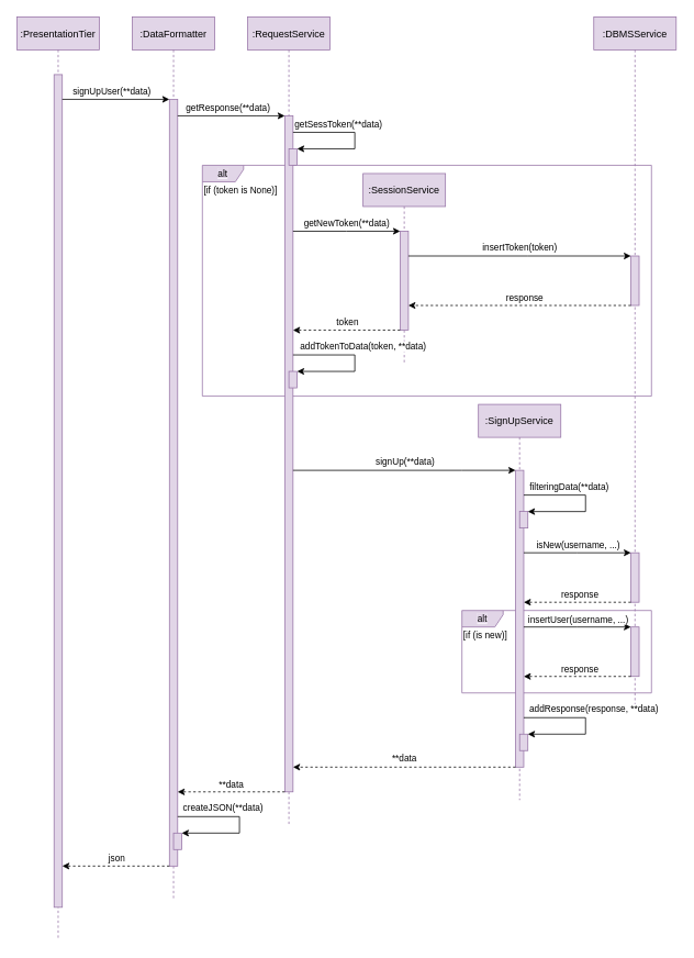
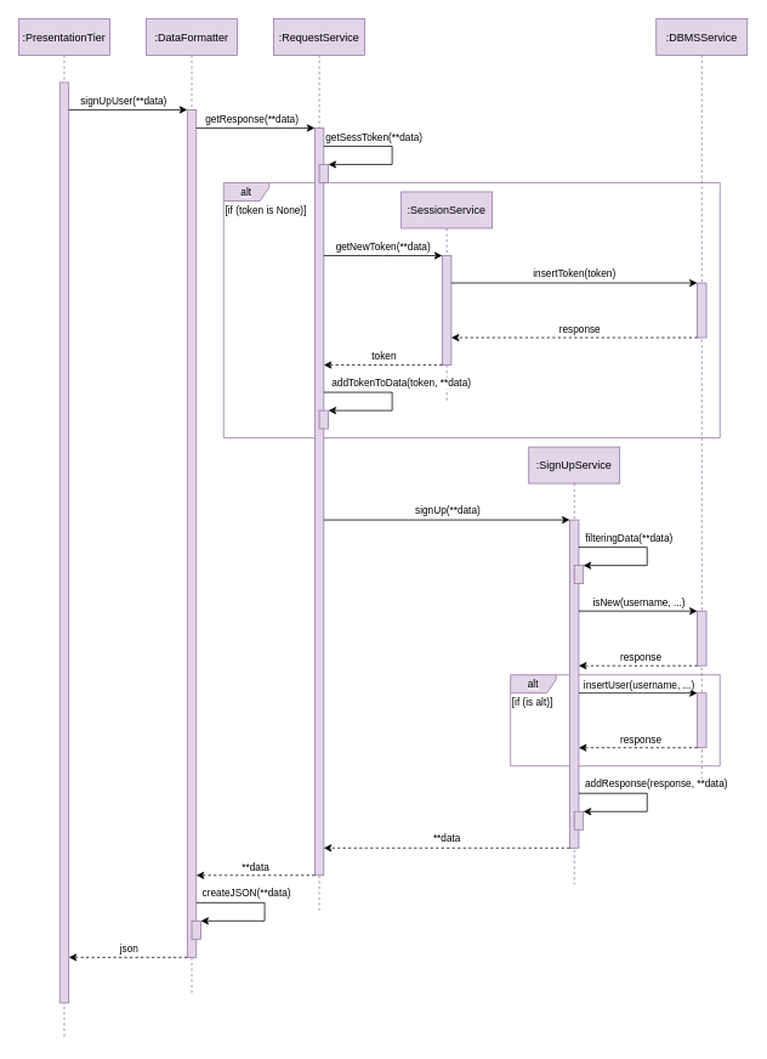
  <mxCell id="0" />
  <mxCell id="1" parent="0" />
  <mxCell id="2" value="&lt;span style=&quot;background-color: rgb(225 , 213 , 231)&quot;&gt;alt&lt;/span&gt;" style="shape=umlFrame;whiteSpace=wrap;html=1;labelBackgroundColor=#ffffff;fillColor=#e1d5e7;fontSize=11;width=50;height=20;strokeColor=#9673a6;" parent="1" vertex="1"><mxGeometry x="560" y="740" width="230" height="100" as="geometry" /></mxCell>
  <mxCell id="3" value="&lt;span style=&quot;background-color: rgb(225 , 213 , 231)&quot;&gt;alt&lt;/span&gt;" style="shape=umlFrame;whiteSpace=wrap;html=1;labelBackgroundColor=#ffffff;fillColor=#e1d5e7;fontSize=11;width=50;height=20;strokeColor=#9673a6;" parent="1" vertex="1"><mxGeometry x="245" y="200" width="545" height="280" as="geometry" /></mxCell>
  <mxCell id="4" value=":PresentationTier" style="shape=umlLifeline;perimeter=lifelinePerimeter;container=1;collapsible=0;recursiveResize=0;rounded=0;shadow=0;strokeWidth=1;fillColor=#e1d5e7;strokeColor=#9673a6;" parent="1" vertex="1"><mxGeometry x="20" y="20" width="100" height="1120" as="geometry" /></mxCell>
  <mxCell id="5" value="" style="points=[];perimeter=orthogonalPerimeter;rounded=0;shadow=0;strokeWidth=1;fillColor=#e1d5e7;strokeColor=#9673a6;" parent="4" vertex="1"><mxGeometry x="45" y="70" width="10" height="1010" as="geometry" /></mxCell>
  <mxCell id="6" value=":DataFormatter" style="shape=umlLifeline;perimeter=lifelinePerimeter;container=1;collapsible=0;recursiveResize=0;rounded=0;shadow=0;strokeWidth=1;fillColor=#e1d5e7;strokeColor=#9673a6;" parent="1" vertex="1"><mxGeometry x="160" y="20" width="100" height="1070" as="geometry" /></mxCell>
  <mxCell id="7" value="" style="points=[];perimeter=orthogonalPerimeter;rounded=0;shadow=0;strokeWidth=1;fillColor=#e1d5e7;strokeColor=#9673a6;" parent="6" vertex="1"><mxGeometry x="45" y="100" width="10" height="930" as="geometry" /></mxCell>
  <mxCell id="8" value=":RequestService" style="shape=umlLifeline;perimeter=lifelinePerimeter;container=1;collapsible=0;recursiveResize=0;rounded=0;shadow=0;strokeWidth=1;fillColor=#e1d5e7;strokeColor=#9673a6;" parent="1" vertex="1"><mxGeometry x="300" y="20" width="100" height="980" as="geometry" /></mxCell>
  <mxCell id="9" value="" style="points=[];perimeter=orthogonalPerimeter;rounded=0;shadow=0;strokeWidth=1;fillColor=#e1d5e7;strokeColor=#9673a6;" parent="8" vertex="1"><mxGeometry x="45" y="120" width="10" height="820" as="geometry" /></mxCell>
  <mxCell id="10" value=":SessionService" style="shape=umlLifeline;perimeter=lifelinePerimeter;container=1;collapsible=0;recursiveResize=0;rounded=0;shadow=0;strokeWidth=1;fillColor=#e1d5e7;strokeColor=#9673a6;" parent="1" vertex="1"><mxGeometry x="440" y="210" width="100" height="230" as="geometry" /></mxCell>
  <mxCell id="11" value="" style="points=[];perimeter=orthogonalPerimeter;rounded=0;shadow=0;strokeWidth=1;fillColor=#e1d5e7;strokeColor=#9673a6;" parent="10" vertex="1"><mxGeometry x="45" y="70" width="10" height="120" as="geometry" /></mxCell>
  <mxCell id="12" value=":SignUpService" style="shape=umlLifeline;perimeter=lifelinePerimeter;container=1;collapsible=0;recursiveResize=0;rounded=0;shadow=0;strokeWidth=1;fillColor=#e1d5e7;strokeColor=#9673a6;" parent="1" vertex="1"><mxGeometry x="580" y="490" width="100" height="480" as="geometry" /></mxCell>
  <mxCell id="13" value="" style="points=[];perimeter=orthogonalPerimeter;rounded=0;shadow=0;strokeWidth=1;fillColor=#e1d5e7;strokeColor=#9673a6;" parent="12" vertex="1"><mxGeometry x="45" y="80" width="10" height="360" as="geometry" /></mxCell>
  <mxCell id="14" value=":DBMSService" style="shape=umlLifeline;perimeter=lifelinePerimeter;container=1;collapsible=0;recursiveResize=0;rounded=0;shadow=0;strokeWidth=1;fillColor=#e1d5e7;strokeColor=#9673a6;" parent="1" vertex="1"><mxGeometry x="720" y="20" width="100" height="840" as="geometry" /></mxCell>
  <mxCell id="15" value="" style="points=[];perimeter=orthogonalPerimeter;rounded=0;shadow=0;strokeWidth=1;fillColor=#e1d5e7;strokeColor=#9673a6;" parent="14" vertex="1"><mxGeometry x="45" y="290" width="10" height="60" as="geometry" /></mxCell>
  <mxCell id="16" value="" style="points=[];perimeter=orthogonalPerimeter;rounded=0;shadow=0;strokeWidth=1;fillColor=#e1d5e7;strokeColor=#9673a6;" parent="14" vertex="1"><mxGeometry x="45" y="650" width="10" height="60" as="geometry" /></mxCell>
  <mxCell id="17" value="" style="points=[];perimeter=orthogonalPerimeter;rounded=0;shadow=0;strokeWidth=1;fillColor=#e1d5e7;strokeColor=#9673a6;" parent="14" vertex="1"><mxGeometry x="45" y="740" width="10" height="60" as="geometry" /></mxCell>
  <mxCell id="18" style="edgeStyle=orthogonalEdgeStyle;rounded=0;orthogonalLoop=1;jettySize=auto;html=1;fontSize=11;" parent="14" target="17" edge="1"><mxGeometry relative="1" as="geometry"><mxPoint x="-85" y="740" as="sourcePoint" /><Array as="points"><mxPoint x="-20" y="740" /><mxPoint x="-20" y="740" /></Array></mxGeometry></mxCell>
  <mxCell id="19" value="insertUser(username, ...)" style="edgeLabel;html=1;align=center;verticalAlign=middle;resizable=0;points=[];fontSize=11;" parent="18" vertex="1" connectable="0"><mxGeometry x="-0.079" relative="1" as="geometry"><mxPoint x="5.0" y="-10" as="offset" /></mxGeometry></mxCell>
  <mxCell id="20" style="edgeStyle=orthogonalEdgeStyle;rounded=0;orthogonalLoop=1;jettySize=auto;html=1;fontSize=11;dashed=1;" parent="14" source="17" edge="1"><mxGeometry relative="1" as="geometry"><mxPoint x="-85" y="800" as="targetPoint" /><Array as="points"><mxPoint x="-10" y="800" /><mxPoint x="-10" y="800" /></Array></mxGeometry></mxCell>
  <mxCell id="21" value="response" style="edgeLabel;html=1;align=center;verticalAlign=middle;resizable=0;points=[];fontSize=11;" parent="20" vertex="1" connectable="0"><mxGeometry x="-0.037" y="1" relative="1" as="geometry"><mxPoint y="-11" as="offset" /></mxGeometry></mxCell>
  <mxCell id="22" style="edgeStyle=orthogonalEdgeStyle;rounded=0;orthogonalLoop=1;jettySize=auto;html=1;" parent="1" source="5" target="7" edge="1"><mxGeometry relative="1" as="geometry"><Array as="points"><mxPoint x="130" y="120" /><mxPoint x="130" y="120" /></Array></mxGeometry></mxCell>
  <mxCell id="23" value="&lt;font style=&quot;font-size: 11px&quot;&gt;signUpUser(**data)&lt;/font&gt;" style="edgeLabel;html=1;align=center;verticalAlign=middle;resizable=0;points=[];" parent="22" vertex="1" connectable="0"><mxGeometry x="-0.095" y="1" relative="1" as="geometry"><mxPoint y="-9" as="offset" /></mxGeometry></mxCell>
  <mxCell id="24" style="edgeStyle=orthogonalEdgeStyle;rounded=0;orthogonalLoop=1;jettySize=auto;html=1;" parent="1" source="7" target="9" edge="1"><mxGeometry relative="1" as="geometry"><Array as="points"><mxPoint x="310" y="140" /><mxPoint x="310" y="140" /></Array></mxGeometry></mxCell>
  <mxCell id="25" value="getResponse(**data)" style="edgeLabel;html=1;align=center;verticalAlign=middle;resizable=0;points=[];fontSize=11;" parent="24" vertex="1" connectable="0"><mxGeometry x="-0.078" relative="1" as="geometry"><mxPoint y="-10" as="offset" /></mxGeometry></mxCell>
  <mxCell id="26" value="" style="points=[];perimeter=orthogonalPerimeter;rounded=0;shadow=0;strokeWidth=1;fillColor=#e1d5e7;strokeColor=#9673a6;" parent="1" vertex="1"><mxGeometry x="350" y="180" width="10" height="20" as="geometry" /></mxCell>
  <mxCell id="27" style="edgeStyle=orthogonalEdgeStyle;rounded=0;orthogonalLoop=1;jettySize=auto;html=1;fontSize=11;" parent="1" source="9" target="26" edge="1"><mxGeometry relative="1" as="geometry"><Array as="points"><mxPoint x="430" y="160" /><mxPoint x="430" y="180" /></Array></mxGeometry></mxCell>
  <mxCell id="28" value="getSessToken(**data)" style="edgeLabel;html=1;align=center;verticalAlign=middle;resizable=0;points=[];fontSize=11;" parent="27" vertex="1" connectable="0"><mxGeometry x="-0.648" y="1" relative="1" as="geometry"><mxPoint x="25.83" y="-9" as="offset" /></mxGeometry></mxCell>
  <mxCell id="29" value="[if (token is None)]" style="text;html=1;align=left;verticalAlign=middle;resizable=0;points=[];autosize=1;fontSize=11;" parent="1" vertex="1"><mxGeometry x="245" y="220" width="110" height="20" as="geometry" /></mxCell>
  <mxCell id="30" style="edgeStyle=orthogonalEdgeStyle;rounded=0;orthogonalLoop=1;jettySize=auto;html=1;fontSize=11;" parent="1" edge="1"><mxGeometry relative="1" as="geometry"><mxPoint x="355" y="279.999" as="sourcePoint" /><mxPoint x="485" y="279.999" as="targetPoint" /><Array as="points"><mxPoint x="420" y="279.97" /><mxPoint x="420" y="279.97" /></Array></mxGeometry></mxCell>
  <mxCell id="31" value="getNewToken(**data)" style="edgeLabel;html=1;align=center;verticalAlign=middle;resizable=0;points=[];fontSize=11;" parent="30" vertex="1" connectable="0"><mxGeometry x="-0.228" y="1" relative="1" as="geometry"><mxPoint x="14.71" y="-9" as="offset" /></mxGeometry></mxCell>
  <mxCell id="32" style="edgeStyle=orthogonalEdgeStyle;rounded=0;orthogonalLoop=1;jettySize=auto;html=1;fontSize=11;" parent="1" source="11" target="15" edge="1"><mxGeometry relative="1" as="geometry"><Array as="points"><mxPoint x="640" y="310" /><mxPoint x="640" y="310" /></Array></mxGeometry></mxCell>
  <mxCell id="33" value="insertToken(token)" style="edgeLabel;html=1;align=center;verticalAlign=middle;resizable=0;points=[];fontSize=11;" parent="32" vertex="1" connectable="0"><mxGeometry x="-0.079" relative="1" as="geometry"><mxPoint x="10.6" y="-10.03" as="offset" /></mxGeometry></mxCell>
  <mxCell id="34" style="edgeStyle=orthogonalEdgeStyle;rounded=0;orthogonalLoop=1;jettySize=auto;html=1;fontSize=11;dashed=1;" parent="1" source="15" target="11" edge="1"><mxGeometry relative="1" as="geometry"><Array as="points"><mxPoint x="550" y="370" /><mxPoint x="550" y="370" /></Array></mxGeometry></mxCell>
  <mxCell id="35" value="response" style="edgeLabel;html=1;align=center;verticalAlign=middle;resizable=0;points=[];fontSize=11;" parent="34" vertex="1" connectable="0"><mxGeometry x="-0.037" y="1" relative="1" as="geometry"><mxPoint y="-11" as="offset" /></mxGeometry></mxCell>
  <mxCell id="36" style="edgeStyle=orthogonalEdgeStyle;rounded=0;orthogonalLoop=1;jettySize=auto;html=1;dashed=1;fontSize=11;" parent="1" source="11" target="9" edge="1"><mxGeometry relative="1" as="geometry"><Array as="points"><mxPoint x="450" y="400" /><mxPoint x="450" y="400" /></Array></mxGeometry></mxCell>
  <mxCell id="37" value="token" style="edgeLabel;html=1;align=center;verticalAlign=middle;resizable=0;points=[];fontSize=11;" parent="36" vertex="1" connectable="0"><mxGeometry x="-0.061" relative="1" as="geometry"><mxPoint x="-3.8" y="-10" as="offset" /></mxGeometry></mxCell>
  <mxCell id="38" value="" style="points=[];perimeter=orthogonalPerimeter;rounded=0;shadow=0;strokeWidth=1;fillColor=#e1d5e7;strokeColor=#9673a6;" parent="1" vertex="1"><mxGeometry x="350" y="449.97" width="10" height="20" as="geometry" /></mxCell>
  <mxCell id="39" style="edgeStyle=orthogonalEdgeStyle;rounded=0;orthogonalLoop=1;jettySize=auto;html=1;fontSize=11;" parent="1" target="38" edge="1"><mxGeometry relative="1" as="geometry"><mxPoint x="355" y="429.999" as="sourcePoint" /><Array as="points"><mxPoint x="430" y="430" /><mxPoint x="430" y="450" /></Array></mxGeometry></mxCell>
  <mxCell id="40" value="addTokenToData(token, **data)" style="edgeLabel;html=1;align=center;verticalAlign=middle;resizable=0;points=[];fontSize=11;" parent="39" vertex="1" connectable="0"><mxGeometry x="-0.648" y="1" relative="1" as="geometry"><mxPoint x="55.8" y="-9" as="offset" /></mxGeometry></mxCell>
  <mxCell id="41" style="edgeStyle=orthogonalEdgeStyle;rounded=0;orthogonalLoop=1;jettySize=auto;html=1;fontSize=11;" parent="1" source="9" target="13" edge="1"><mxGeometry relative="1" as="geometry"><Array as="points"><mxPoint x="560" y="570" /><mxPoint x="560" y="570" /></Array></mxGeometry></mxCell>
  <mxCell id="42" value="signUp(**data)" style="edgeLabel;html=1;align=center;verticalAlign=middle;resizable=0;points=[];fontSize=11;" parent="41" vertex="1" connectable="0"><mxGeometry x="-0.1" y="-2" relative="1" as="geometry"><mxPoint x="13.62" y="-12.03" as="offset" /></mxGeometry></mxCell>
  <mxCell id="43" value="" style="points=[];perimeter=orthogonalPerimeter;rounded=0;shadow=0;strokeWidth=1;fillColor=#e1d5e7;strokeColor=#9673a6;" parent="1" vertex="1"><mxGeometry x="630" y="619.97" width="10" height="20" as="geometry" /></mxCell>
  <mxCell id="44" style="edgeStyle=orthogonalEdgeStyle;rounded=0;orthogonalLoop=1;jettySize=auto;html=1;fontSize=11;" parent="1" target="43" edge="1"><mxGeometry relative="1" as="geometry"><mxPoint x="635" y="599.999" as="sourcePoint" /><Array as="points"><mxPoint x="710" y="600" /><mxPoint x="710" y="620" /></Array></mxGeometry></mxCell>
  <mxCell id="45" value="filteringData(**data)" style="edgeLabel;html=1;align=center;verticalAlign=middle;resizable=0;points=[];fontSize=11;" parent="44" vertex="1" connectable="0"><mxGeometry x="-0.648" y="1" relative="1" as="geometry"><mxPoint x="25.34" y="-9" as="offset" /></mxGeometry></mxCell>
  <mxCell id="46" style="edgeStyle=orthogonalEdgeStyle;rounded=0;orthogonalLoop=1;jettySize=auto;html=1;fontSize=11;" parent="1" source="13" target="16" edge="1"><mxGeometry relative="1" as="geometry"><mxPoint x="630" y="670" as="sourcePoint" /><Array as="points"><mxPoint x="700" y="670" /><mxPoint x="700" y="670" /></Array></mxGeometry></mxCell>
  <mxCell id="47" value="isNew(username, ...)" style="edgeLabel;html=1;align=center;verticalAlign=middle;resizable=0;points=[];fontSize=11;" parent="46" vertex="1" connectable="0"><mxGeometry x="-0.079" relative="1" as="geometry"><mxPoint x="5.28" y="-10" as="offset" /></mxGeometry></mxCell>
  <mxCell id="48" style="edgeStyle=orthogonalEdgeStyle;rounded=0;orthogonalLoop=1;jettySize=auto;html=1;fontSize=11;dashed=1;" parent="1" source="16" target="13" edge="1"><mxGeometry relative="1" as="geometry"><mxPoint x="495" y="730.034" as="targetPoint" /><Array as="points"><mxPoint x="710" y="730" /><mxPoint x="710" y="730" /></Array></mxGeometry></mxCell>
  <mxCell id="49" value="response" style="edgeLabel;html=1;align=center;verticalAlign=middle;resizable=0;points=[];fontSize=11;" parent="48" vertex="1" connectable="0"><mxGeometry x="-0.037" y="1" relative="1" as="geometry"><mxPoint y="-11" as="offset" /></mxGeometry></mxCell>
  <mxCell id="50" style="edgeStyle=orthogonalEdgeStyle;rounded=0;orthogonalLoop=1;jettySize=auto;html=1;fontSize=11;dashed=1;" parent="1" edge="1"><mxGeometry relative="1" as="geometry"><mxPoint x="625" y="930" as="sourcePoint" /><mxPoint x="355" y="930" as="targetPoint" /><Array as="points"><mxPoint x="420" y="930" /><mxPoint x="420" y="930" /></Array></mxGeometry></mxCell>
  <mxCell id="51" value="**data" style="edgeLabel;html=1;align=center;verticalAlign=middle;resizable=0;points=[];fontSize=11;" parent="50" vertex="1" connectable="0"><mxGeometry x="0.088" y="1" relative="1" as="geometry"><mxPoint x="11.9" y="-11.03" as="offset" /></mxGeometry></mxCell>
- <mxCell id="52" value="[if (is new)]" style="text;html=1;align=left;verticalAlign=middle;resizable=0;points=[];autosize=1;fontSize=11;" parent="1" vertex="1"><mxGeometry x="560" y="760" width="70" height="20" as="geometry" /></mxCell>
+ <mxCell id="52" value="[if (is alt)]" style="text;html=1;align=left;verticalAlign=middle;resizable=0;points=[];autosize=1;fontSize=11;" parent="1" vertex="1"><mxGeometry x="560" y="760" width="70" height="20" as="geometry" /></mxCell>
  <mxCell id="53" value="" style="points=[];perimeter=orthogonalPerimeter;rounded=0;shadow=0;strokeWidth=1;fillColor=#e1d5e7;strokeColor=#9673a6;" parent="1" vertex="1"><mxGeometry x="630" y="889.97" width="10" height="20" as="geometry" /></mxCell>
  <mxCell id="54" style="edgeStyle=orthogonalEdgeStyle;rounded=0;orthogonalLoop=1;jettySize=auto;html=1;fontSize=11;" parent="1" target="53" edge="1"><mxGeometry relative="1" as="geometry"><mxPoint x="635" y="869.999" as="sourcePoint" /><Array as="points"><mxPoint x="710" y="870" /><mxPoint x="710" y="890" /></Array></mxGeometry></mxCell>
  <mxCell id="55" value="addResponse(response, **data)" style="edgeLabel;html=1;align=center;verticalAlign=middle;resizable=0;points=[];fontSize=11;" parent="54" vertex="1" connectable="0"><mxGeometry x="-0.648" y="1" relative="1" as="geometry"><mxPoint x="55.8" y="-9" as="offset" /></mxGeometry></mxCell>
  <mxCell id="56" style="edgeStyle=orthogonalEdgeStyle;rounded=0;orthogonalLoop=1;jettySize=auto;html=1;dashed=1;fontSize=11;" parent="1" source="9" target="7" edge="1"><mxGeometry relative="1" as="geometry"><Array as="points"><mxPoint x="270" y="960" /><mxPoint x="270" y="960" /></Array></mxGeometry></mxCell>
  <mxCell id="57" value="**data" style="edgeLabel;html=1;align=center;verticalAlign=middle;resizable=0;points=[];fontSize=11;" parent="56" vertex="1" connectable="0"><mxGeometry x="-0.127" y="3" relative="1" as="geometry"><mxPoint x="-8.33" y="-13" as="offset" /></mxGeometry></mxCell>
  <mxCell id="58" value="" style="points=[];perimeter=orthogonalPerimeter;rounded=0;shadow=0;strokeWidth=1;fillColor=#e1d5e7;strokeColor=#9673a6;" parent="1" vertex="1"><mxGeometry x="210" y="1009.97" width="10" height="20" as="geometry" /></mxCell>
  <mxCell id="59" style="edgeStyle=orthogonalEdgeStyle;rounded=0;orthogonalLoop=1;jettySize=auto;html=1;fontSize=11;" parent="1" target="58" edge="1"><mxGeometry relative="1" as="geometry"><mxPoint x="215" y="989.999" as="sourcePoint" /><Array as="points"><mxPoint x="290" y="990" /><mxPoint x="290" y="1010" /></Array></mxGeometry></mxCell>
  <mxCell id="60" value="createJSON(**data)" style="edgeLabel;html=1;align=center;verticalAlign=middle;resizable=0;points=[];fontSize=11;" parent="59" vertex="1" connectable="0"><mxGeometry x="-0.648" y="1" relative="1" as="geometry"><mxPoint x="25.34" y="-9" as="offset" /></mxGeometry></mxCell>
  <mxCell id="61" style="edgeStyle=orthogonalEdgeStyle;rounded=0;orthogonalLoop=1;jettySize=auto;html=1;dashed=1;fontSize=11;" parent="1" source="7" target="5" edge="1"><mxGeometry relative="1" as="geometry"><Array as="points"><mxPoint x="140" y="1050" /><mxPoint x="140" y="1050" /></Array></mxGeometry></mxCell>
  <mxCell id="62" value="json" style="edgeLabel;html=1;align=center;verticalAlign=middle;resizable=0;points=[];fontSize=11;" parent="61" vertex="1" connectable="0"><mxGeometry x="-0.12" y="1" relative="1" as="geometry"><mxPoint x="-7.67" y="-11" as="offset" /></mxGeometry></mxCell>
